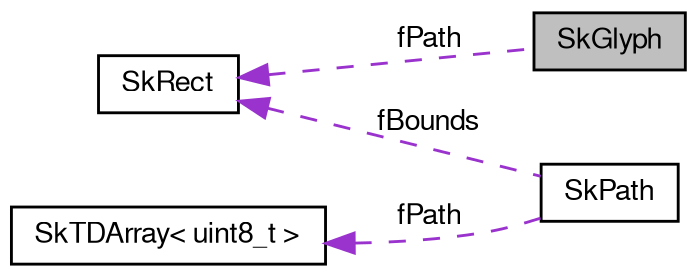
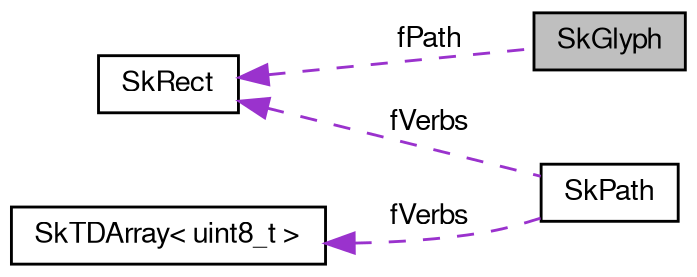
  digraph {
    rankdir=LR
    node [color=black fillcolor=white fontname=FreeSans fontsize=10 shape=record style=filled]
    edge [color=darkorchid3 dir=back fontname=FreeSans fontsize=10 labelfontname=FreeSans labelfontsize=10 style=dashed]
    n1 [fillcolor=grey75 fontcolor=black height=0.2 label=SkGlyph width=0.4]
    n2 [height=0.2 label=SkPath width=0.4]
    n3 [height=0.2 label=SkRect width=0.4]
    n4 [height=0.2 label="SkTDArray\< uint8_t \>" width=0.4]
    n3 -> n1 [label=fPath]
-   n3 -> n2 [label=fBounds]
-   n4 -> n2 [label=fPath]
+   n3 -> n2 [label=fVerbs]
+   n4 -> n2 [label=fVerbs]
  }
